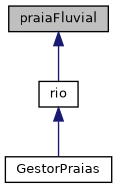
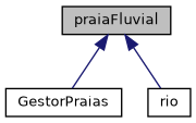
  digraph {
    node [color=black fillcolor=white fontname=Helvetica fontsize=10 shape=record style=filled]
    edge [color=midnightblue dir=back fontname=Helvetica fontsize=10 labelfontname=Helvetica labelfontsize=10 style=solid]
    n1 [fillcolor=grey75 fontcolor=black height=0.2 label=praiaFluvial width=0.4]
    n2 [height=0.2 label=GestorPraias width=0.4]
    n3 [height=0.2 label=rio width=0.4]
-   n3 -> n2
+   n1 -> n2
    n1 -> n3
  }
